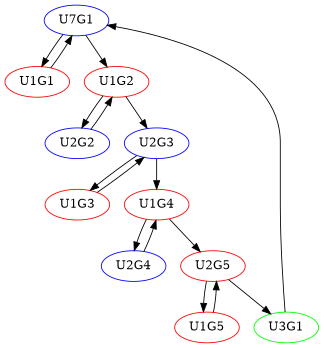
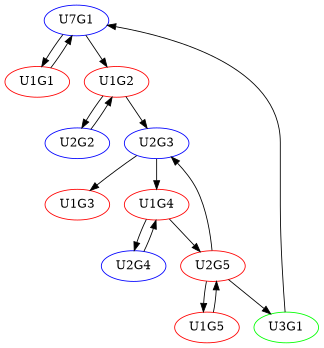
  digraph {
    root=U3G1
    node [color=red]
    n1 [color=blue label=U7G1]
    U1G1
    U1G2
    U2G2 [color=blue]
    U2G3 [color=blue]
    U1G3
    U1G4
    U2G4 [color=blue]
    U2G5
    U1G5
    U3G1 [color=green]
    n1 -> U1G1
    n1 -> U1G2
    U1G1 -> n1
    U1G2 -> U2G2
    U1G2 -> U2G3
    U2G2 -> U1G2
    U2G3 -> U1G3
    U2G3 -> U1G4
-   U1G3 -> U2G3
+   U2G5 -> U2G3
    U1G4 -> U2G4
    U1G4 -> U2G5
    U2G4 -> U1G4
    U2G5 -> U1G5
    U2G5 -> U3G1
    U1G5 -> U2G5
    U3G1 -> n1
  }
